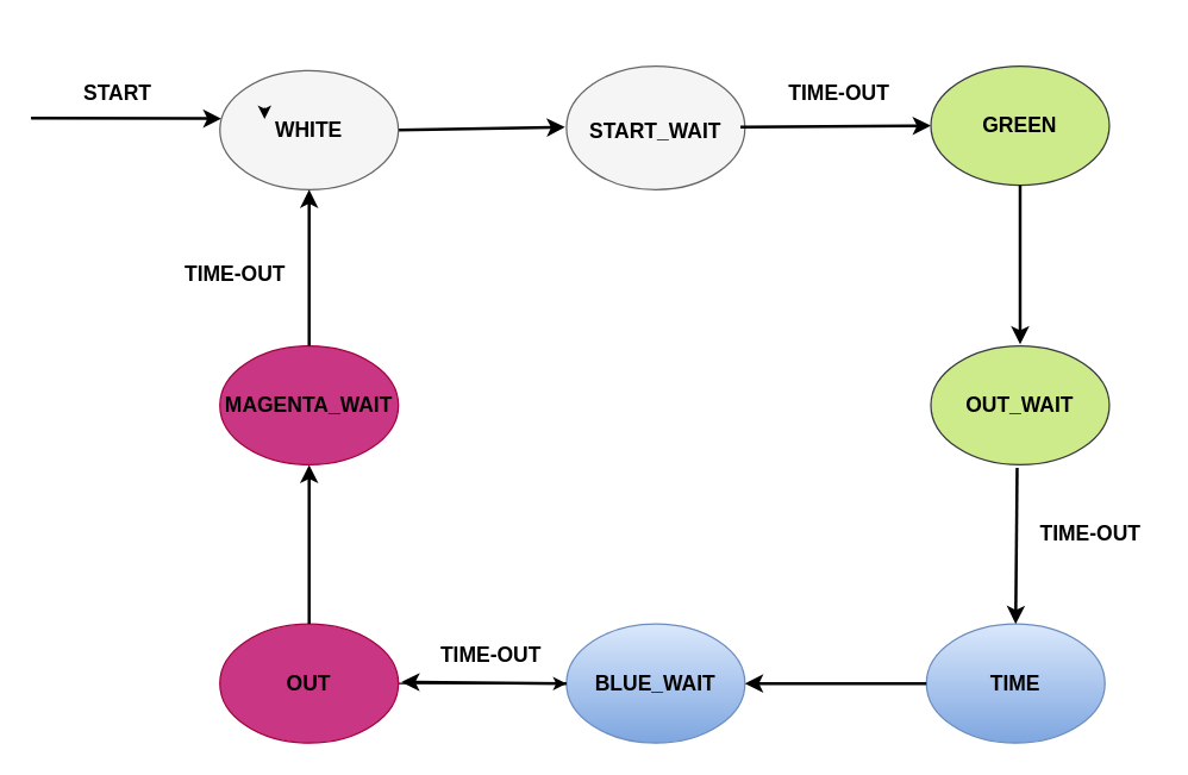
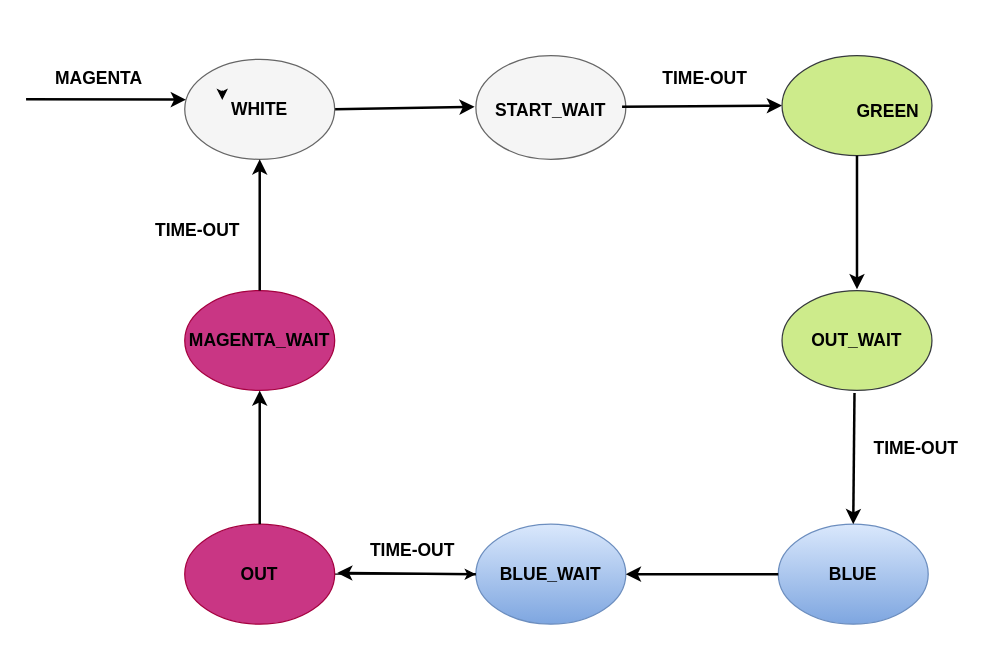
  <mxCell id="0" />
  <mxCell id="1" parent="0" />
  <mxCell id="2" value="" style="ellipse;whiteSpace=wrap;html=1;fillColor=#f5f5f5;strokeColor=#666666;fontColor=#333333;" vertex="1" parent="1"><mxGeometry x="380" y="20" width="120" height="83" as="geometry" /></mxCell>
  <mxCell id="3" value="" style="edgeStyle=orthogonalEdgeStyle;rounded=0;orthogonalLoop=1;jettySize=auto;html=1;exitX=1;exitY=0.5;exitDx=0;exitDy=0;" edge="1" parent="1" source="4" target="6"><mxGeometry relative="1" as="geometry"><mxPoint x="267" y="435" as="sourcePoint" /></mxGeometry></mxCell>
  <mxCell id="4" value="" style="ellipse;whiteSpace=wrap;html=1;fillColor=#c93684;strokeColor=#A50040;fontColor=#ffffff;" vertex="1" parent="1"><mxGeometry x="147" y="395" width="120" height="80" as="geometry" /></mxCell>
  <mxCell id="5" value="START_WAIT" style="text;html=1;align=center;verticalAlign=middle;whiteSpace=wrap;rounded=0;fillColor=none;fontColor=#000000;fontSize=14;fontStyle=1" vertex="1" parent="1"><mxGeometry x="410" y="49" width="60" height="30" as="geometry" /></mxCell>
  <mxCell id="6" value="" style="ellipse;whiteSpace=wrap;html=1;fillColor=#dae8fc;strokeColor=#6c8ebf;gradientColor=#7ea6e0;" vertex="1" parent="1"><mxGeometry x="380" y="395" width="120" height="80" as="geometry" /></mxCell>
  <mxCell id="7" value="BLUE_WAIT" style="text;html=1;align=center;verticalAlign=middle;whiteSpace=wrap;rounded=0;fillColor=none;fontColor=#000000;fontSize=14;fontStyle=1" vertex="1" parent="1"><mxGeometry x="410" y="420" width="60" height="30" as="geometry" /></mxCell>
  <mxCell id="8" value="OUT" style="text;html=1;align=center;verticalAlign=middle;whiteSpace=wrap;rounded=0;fillColor=none;fontColor=#000000;fontSize=14;fontStyle=1" vertex="1" parent="1"><mxGeometry x="177" y="420" width="60" height="30" as="geometry" /></mxCell>
  <mxCell id="9" value="" style="ellipse;whiteSpace=wrap;html=1;fillColor=#c93684;strokeColor=#A50040;fontColor=#ffffff;" vertex="1" parent="1"><mxGeometry x="147" y="208" width="120" height="80" as="geometry" /></mxCell>
  <mxCell id="10" value="MAGENTA_WAIT" style="text;html=1;align=center;verticalAlign=middle;whiteSpace=wrap;rounded=0;fillColor=none;fontColor=#000000;fontSize=14;fontStyle=1" vertex="1" parent="1"><mxGeometry x="177" y="233" width="60" height="30" as="geometry" /></mxCell>
  <mxCell id="11" value="" style="endArrow=classic;html=1;rounded=0;strokeColor=#000000;strokeWidth=2;exitX=1;exitY=0.5;exitDx=0;exitDy=0;" edge="1" parent="1" source="15"><mxGeometry width="50" height="50" relative="1" as="geometry"><mxPoint x="279" y="-7" as="sourcePoint" /><mxPoint x="379" y="61" as="targetPoint" /></mxGeometry></mxCell>
  <mxCell id="12" value="" style="endArrow=classic;html=1;rounded=0;strokeColor=#000000;strokeWidth=2;entryX=0;entryY=0.5;entryDx=0;entryDy=0;" edge="1" parent="1" target="21"><mxGeometry width="50" height="50" relative="1" as="geometry"><mxPoint x="497" y="60.87" as="sourcePoint" /><mxPoint x="544" y="97" as="targetPoint" /></mxGeometry></mxCell>
  <mxCell id="13" value="TIME-OUT" style="text;html=1;align=center;verticalAlign=middle;whiteSpace=wrap;rounded=0;fillColor=none;fontColor=#000000;fontSize=14;fontStyle=1" vertex="1" parent="1"><mxGeometry x="520" y="23" width="87" height="30" as="geometry" /></mxCell>
  <mxCell id="14" value="" style="group;rotation=90;" vertex="1" connectable="0" parent="1"><mxGeometry x="20" y="23" width="247" height="152" as="geometry" /></mxCell>
  <mxCell id="15" value="" style="ellipse;whiteSpace=wrap;html=1;fillColor=#f5f5f5;strokeColor=#666666;fontColor=#333333;" vertex="1" parent="14"><mxGeometry x="127" width="120" height="80" as="geometry" /></mxCell>
  <mxCell id="16" value="WHITE" style="text;html=1;align=center;verticalAlign=middle;whiteSpace=wrap;rounded=0;fillColor=none;fontColor=#000000;fontSize=14;fontStyle=1" vertex="1" parent="14"><mxGeometry x="157" y="25" width="60" height="30.0" as="geometry" /></mxCell>
  <mxCell id="17" value="" style="endArrow=classic;html=1;rounded=0;entryX=0.008;entryY=0.403;entryDx=0;entryDy=0;entryPerimeter=0;strokeColor=#000000;strokeWidth=2;" edge="1" parent="14" target="15"><mxGeometry width="50" height="50" relative="1" as="geometry"><mxPoint y="32.0" as="sourcePoint" /><mxPoint x="461" y="247.0" as="targetPoint" /></mxGeometry></mxCell>
  <mxCell id="18" style="edgeStyle=orthogonalEdgeStyle;rounded=0;orthogonalLoop=1;jettySize=auto;html=1;exitX=0;exitY=0;exitDx=0;exitDy=0;entryX=0;entryY=0.25;entryDx=0;entryDy=0;" edge="1" parent="14" source="16" target="16"><mxGeometry relative="1" as="geometry" /></mxCell>
  <mxCell id="19" value="TIME-OUT" style="text;html=1;align=center;verticalAlign=middle;whiteSpace=wrap;rounded=0;fillColor=none;fontColor=#000000;fontSize=14;fontStyle=1" vertex="1" parent="14"><mxGeometry x="94" y="122" width="87" height="30" as="geometry" /></mxCell>
  <mxCell id="20" value="" style="group" vertex="1" connectable="0" parent="1"><mxGeometry x="625" y="20" width="120" height="268" as="geometry" /></mxCell>
  <mxCell id="21" value="" style="ellipse;whiteSpace=wrap;html=1;fillColor=#cdeb8b;strokeColor=#36393d;" vertex="1" parent="20"><mxGeometry width="120" height="80" as="geometry" /></mxCell>
- <mxCell id="22" value="GREEN" style="text;html=1;align=center;verticalAlign=middle;whiteSpace=wrap;rounded=0;fillColor=none;fontColor=#000000;fontSize=14;fontStyle=1" vertex="1" parent="20"><mxGeometry x="30" y="25" width="60" height="30" as="geometry" /></mxCell>
+ <mxCell id="22" value="GREEN" style="text;html=1;align=center;verticalAlign=middle;whiteSpace=wrap;rounded=0;fillColor=none;fontColor=#000000;fontSize=14;fontStyle=1" vertex="1" parent="20"><mxGeometry x="55" y="30" width="60" height="30" as="geometry" /></mxCell>
  <mxCell id="23" value="" style="ellipse;whiteSpace=wrap;html=1;fillColor=#cdeb8b;strokeColor=#36393d;" vertex="1" parent="20"><mxGeometry y="188" width="120" height="80" as="geometry" /></mxCell>
  <mxCell id="24" value="OUT_WAIT" style="text;html=1;align=center;verticalAlign=middle;whiteSpace=wrap;rounded=0;fillColor=none;fontColor=#000000;fontSize=14;fontStyle=1" vertex="1" parent="20"><mxGeometry x="30" y="213" width="60" height="30" as="geometry" /></mxCell>
  <mxCell id="25" value="" style="endArrow=classic;html=1;rounded=0;strokeColor=#000000;strokeWidth=2;exitX=0.5;exitY=1;exitDx=0;exitDy=0;" edge="1" parent="20" source="21"><mxGeometry width="50" height="50" relative="1" as="geometry"><mxPoint x="-206" y="186.75" as="sourcePoint" /><mxPoint x="60" y="187" as="targetPoint" /></mxGeometry></mxCell>
  <mxCell id="26" value="" style="group" vertex="1" connectable="0" parent="1"><mxGeometry x="622" y="395" width="120" height="80" as="geometry" /></mxCell>
  <mxCell id="27" value="" style="ellipse;whiteSpace=wrap;html=1;fillColor=#dae8fc;strokeColor=#6c8ebf;gradientColor=#7ea6e0;" vertex="1" parent="26"><mxGeometry width="120" height="80" as="geometry" /></mxCell>
- <mxCell id="28" value="TIME" style="text;html=1;align=center;verticalAlign=middle;whiteSpace=wrap;rounded=0;fillColor=none;fontColor=#000000;fontSize=14;fontStyle=1" vertex="1" parent="26"><mxGeometry x="30" y="25" width="60" height="30" as="geometry" /></mxCell>
+ <mxCell id="28" value="BLUE" style="text;html=1;align=center;verticalAlign=middle;whiteSpace=wrap;rounded=0;fillColor=none;fontColor=#000000;fontSize=14;fontStyle=1" vertex="1" parent="26"><mxGeometry x="30" y="25" width="60" height="30" as="geometry" /></mxCell>
  <mxCell id="29" value="" style="endArrow=classic;html=1;rounded=0;strokeColor=#000000;strokeWidth=2;entryX=0.5;entryY=0;entryDx=0;entryDy=0;" edge="1" parent="1" target="27"><mxGeometry width="50" height="50" relative="1" as="geometry"><mxPoint x="683" y="290" as="sourcePoint" /><mxPoint x="745" y="363" as="targetPoint" /></mxGeometry></mxCell>
  <mxCell id="30" value="TIME-OUT" style="text;html=1;align=center;verticalAlign=middle;whiteSpace=wrap;rounded=0;fillColor=none;fontColor=#000000;fontSize=14;fontStyle=1" vertex="1" parent="1"><mxGeometry x="689" y="319" width="87" height="30" as="geometry" /></mxCell>
  <mxCell id="31" value="" style="endArrow=classic;html=1;rounded=0;strokeColor=#000000;strokeWidth=2;entryX=1;entryY=0.5;entryDx=0;entryDy=0;exitX=0;exitY=0.5;exitDx=0;exitDy=0;" edge="1" parent="1" source="27" target="6"><mxGeometry width="50" height="50" relative="1" as="geometry"><mxPoint x="693" y="300" as="sourcePoint" /><mxPoint x="692" y="405" as="targetPoint" /></mxGeometry></mxCell>
  <mxCell id="32" value="" style="endArrow=classic;html=1;rounded=0;strokeColor=#000000;strokeWidth=2;exitX=0;exitY=0.5;exitDx=0;exitDy=0;" edge="1" parent="1" source="6"><mxGeometry width="50" height="50" relative="1" as="geometry"><mxPoint x="385" y="434.38" as="sourcePoint" /><mxPoint x="269" y="434" as="targetPoint" /></mxGeometry></mxCell>
  <mxCell id="33" value="TIME-OUT" style="text;html=1;align=center;verticalAlign=middle;whiteSpace=wrap;rounded=0;fillColor=none;fontColor=#000000;fontSize=14;fontStyle=1" vertex="1" parent="1"><mxGeometry x="286" y="401" width="87" height="30" as="geometry" /></mxCell>
- <mxCell id="34" value="START" style="text;html=1;align=center;verticalAlign=middle;whiteSpace=wrap;rounded=0;fillColor=none;fontColor=#000000;fontSize=14;fontStyle=1" vertex="1" parent="1"><mxGeometry x="35" y="23" width="87" height="30" as="geometry" /></mxCell>
+ <mxCell id="34" value="MAGENTA" style="text;html=1;align=center;verticalAlign=middle;whiteSpace=wrap;rounded=0;fillColor=none;fontColor=#000000;fontSize=14;fontStyle=1" vertex="1" parent="1"><mxGeometry x="35" y="23" width="87" height="30" as="geometry" /></mxCell>
  <mxCell id="35" value="" style="endArrow=classic;html=1;rounded=0;strokeColor=#000000;strokeWidth=2;entryX=0.5;entryY=1;entryDx=0;entryDy=0;exitX=0.5;exitY=0;exitDx=0;exitDy=0;" edge="1" parent="1" source="9" target="15"><mxGeometry width="50" height="50" relative="1" as="geometry"><mxPoint x="632" y="445" as="sourcePoint" /><mxPoint x="510" y="445" as="targetPoint" /></mxGeometry></mxCell>
  <mxCell id="36" value="" style="endArrow=classic;html=1;rounded=0;strokeColor=#000000;strokeWidth=2;entryX=0.5;entryY=1;entryDx=0;entryDy=0;exitX=0.5;exitY=0;exitDx=0;exitDy=0;" edge="1" parent="1" source="4" target="9"><mxGeometry width="50" height="50" relative="1" as="geometry"><mxPoint x="642" y="455" as="sourcePoint" /><mxPoint x="520" y="455" as="targetPoint" /></mxGeometry></mxCell>
